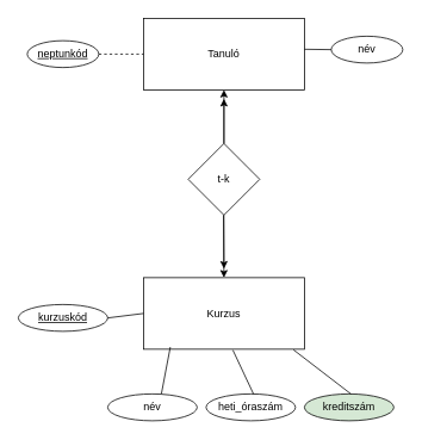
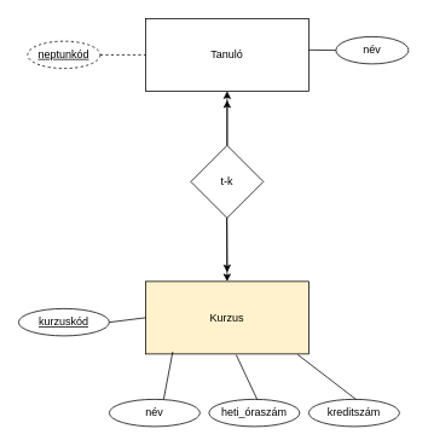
  <mxCell id="0" />
  <mxCell id="1" parent="0" />
- <mxCell id="2" value="Kurzus" style="rounded=0;whiteSpace=wrap;html=1;" vertex="1" parent="1"><mxGeometry x="160" y="310" width="180" height="80" as="geometry" /></mxCell>
+ <mxCell id="2" value="Kurzus" style="rounded=0;whiteSpace=wrap;html=1;fillColor=#fff2cc;" vertex="1" parent="1"><mxGeometry x="160" y="310" width="180" height="80" as="geometry" /></mxCell>
  <mxCell id="3" value="név" style="ellipse;whiteSpace=wrap;html=1;" vertex="1" parent="1"><mxGeometry x="120" y="440" width="100" height="30" as="geometry" /></mxCell>
  <mxCell id="4" value="Tanuló" style="rounded=0;whiteSpace=wrap;html=1;" vertex="1" parent="1"><mxGeometry x="160" y="20" width="180" height="80" as="geometry" /></mxCell>
  <mxCell id="5" value="t-k" style="rhombus;whiteSpace=wrap;html=1;" vertex="1" parent="1"><mxGeometry x="210" y="160" width="80" height="80" as="geometry" /></mxCell>
  <mxCell id="6" value="" style="endArrow=classic;html=1;rounded=0;entryX=0.5;entryY=1;entryDx=0;entryDy=0;" edge="1" parent="1" target="4"><mxGeometry width="50" height="50" relative="1" as="geometry"><mxPoint x="250" y="160" as="sourcePoint" /><mxPoint x="300" y="110" as="targetPoint" /></mxGeometry></mxCell>
  <mxCell id="7" value="" style="endArrow=classic;html=1;rounded=0;" edge="1" parent="1"><mxGeometry width="50" height="50" relative="1" as="geometry"><mxPoint x="249.71" y="240" as="sourcePoint" /><mxPoint x="250" y="310" as="targetPoint" /></mxGeometry></mxCell>
  <mxCell id="8" value="" style="endArrow=classic;html=1;rounded=0;" edge="1" parent="1"><mxGeometry width="50" height="50" relative="1" as="geometry"><mxPoint x="249.71" y="240" as="sourcePoint" /><mxPoint x="250" y="300" as="targetPoint" /></mxGeometry></mxCell>
  <mxCell id="9" value="" style="endArrow=classic;html=1;rounded=0;" edge="1" parent="1"><mxGeometry width="50" height="50" relative="1" as="geometry"><mxPoint x="250" y="160" as="sourcePoint" /><mxPoint x="250" y="110" as="targetPoint" /></mxGeometry></mxCell>
  <mxCell id="10" value="" style="endArrow=none;html=1;rounded=0;entryX=0.389;entryY=0.969;entryDx=0;entryDy=0;entryPerimeter=0;" edge="1" parent="1"><mxGeometry width="50" height="50" relative="1" as="geometry"><mxPoint x="180" y="440" as="sourcePoint" /><mxPoint x="190.02" y="387.52" as="targetPoint" /></mxGeometry></mxCell>
  <mxCell id="11" value="" style="endArrow=none;html=1;rounded=0;entryX=0;entryY=0.5;entryDx=0;entryDy=0;exitX=1;exitY=0.5;exitDx=0;exitDy=0;dashed=1;" edge="1" parent="1" target="4" source="14"><mxGeometry width="50" height="50" relative="1" as="geometry"><mxPoint x="140" y="50" as="sourcePoint" /><mxPoint x="190" y="0" as="targetPoint" /></mxGeometry></mxCell>
  <mxCell id="12" value="" style="endArrow=none;html=1;rounded=0;exitX=1;exitY=0.365;exitDx=0;exitDy=0;exitPerimeter=0;entryX=0;entryY=0.5;entryDx=0;entryDy=0;" edge="1" parent="1" target="15"><mxGeometry width="50" height="50" relative="1" as="geometry"><mxPoint x="340" y="54.6" as="sourcePoint" /><mxPoint x="370" y="55.4" as="targetPoint" /></mxGeometry></mxCell>
  <mxCell id="13" value="&lt;u&gt;kurzuskód&lt;/u&gt;" style="ellipse;whiteSpace=wrap;html=1;" vertex="1" parent="1"><mxGeometry x="20" y="340" width="100" height="30" as="geometry" /></mxCell>
- <mxCell id="14" value="&lt;u&gt;neptunkód&lt;/u&gt;" style="ellipse;whiteSpace=wrap;html=1;" vertex="1" parent="1"><mxGeometry x="30" y="45" width="80" height="30" as="geometry" /></mxCell>
+ <mxCell id="14" value="&lt;u&gt;neptunkód&lt;/u&gt;" style="ellipse;whiteSpace=wrap;html=1;dashed=1;" vertex="1" parent="1"><mxGeometry x="30" y="45" width="80" height="30" as="geometry" /></mxCell>
  <mxCell id="15" value="név" style="ellipse;whiteSpace=wrap;html=1;" vertex="1" parent="1"><mxGeometry x="370" y="40" width="80" height="30" as="geometry" /></mxCell>
  <mxCell id="16" value="heti_óraszám" style="ellipse;whiteSpace=wrap;html=1;" vertex="1" parent="1"><mxGeometry x="230" y="440" width="100" height="30" as="geometry" /></mxCell>
  <mxCell id="17" value="" style="endArrow=none;html=1;rounded=0;entryX=0.815;entryY=1.01;entryDx=0;entryDy=0;entryPerimeter=0;" edge="1" parent="1"><mxGeometry width="50" height="50" relative="1" as="geometry"><mxPoint x="283" y="440" as="sourcePoint" /><mxPoint x="260" y="391" as="targetPoint" /></mxGeometry></mxCell>
- <mxCell id="18" value="kreditszám" style="ellipse;whiteSpace=wrap;html=1;fillColor=#d5e8d4;" vertex="1" parent="1"><mxGeometry x="340" y="440" width="100" height="30" as="geometry" /></mxCell>
+ <mxCell id="18" value="kreditszám" style="ellipse;whiteSpace=wrap;html=1;" vertex="1" parent="1"><mxGeometry x="340" y="440" width="100" height="30" as="geometry" /></mxCell>
  <mxCell id="19" value="" style="endArrow=none;html=1;rounded=0;entryX=0.932;entryY=1.008;entryDx=0;entryDy=0;entryPerimeter=0;" edge="1" parent="1" target="2"><mxGeometry width="50" height="50" relative="1" as="geometry"><mxPoint x="392" y="440" as="sourcePoint" /><mxPoint x="320" y="406" as="targetPoint" /></mxGeometry></mxCell>
  <mxCell id="20" value="" style="endArrow=none;html=1;rounded=0;entryX=0;entryY=0.5;entryDx=0;entryDy=0;exitX=1;exitY=0.5;exitDx=0;exitDy=0;" edge="1" parent="1" source="13" target="2"><mxGeometry width="50" height="50" relative="1" as="geometry"><mxPoint x="120" y="360" as="sourcePoint" /><mxPoint x="170" y="310" as="targetPoint" /></mxGeometry></mxCell>
